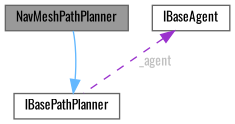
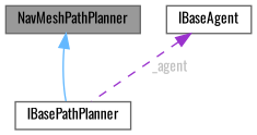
  digraph {
    fontname=Oswald
    node [color=gray40 fillcolor=white fontname=Oswald fontsize=10 shape=box style=filled]
    edge [dir=back fontname=Oswald fontsize=10 labelfontname=Helvetica labelfontsize=10]
    n1 [fillcolor=grey60 fontcolor=black height=0.2 label=NavMeshPathPlanner width=0.4]
    n2 [height=0.2 label=IBasePathPlanner width=0.4]
    n3 [height=0.2 label=IBaseAgent width=0.4]
-   n2 -> n1 [color=steelblue1 style=solid]
+   n1 -> n2 [color=steelblue1 style=solid]
    n3 -> n2 [color=darkorchid3 fontcolor=grey label=" _agent" style=dashed]
  }
